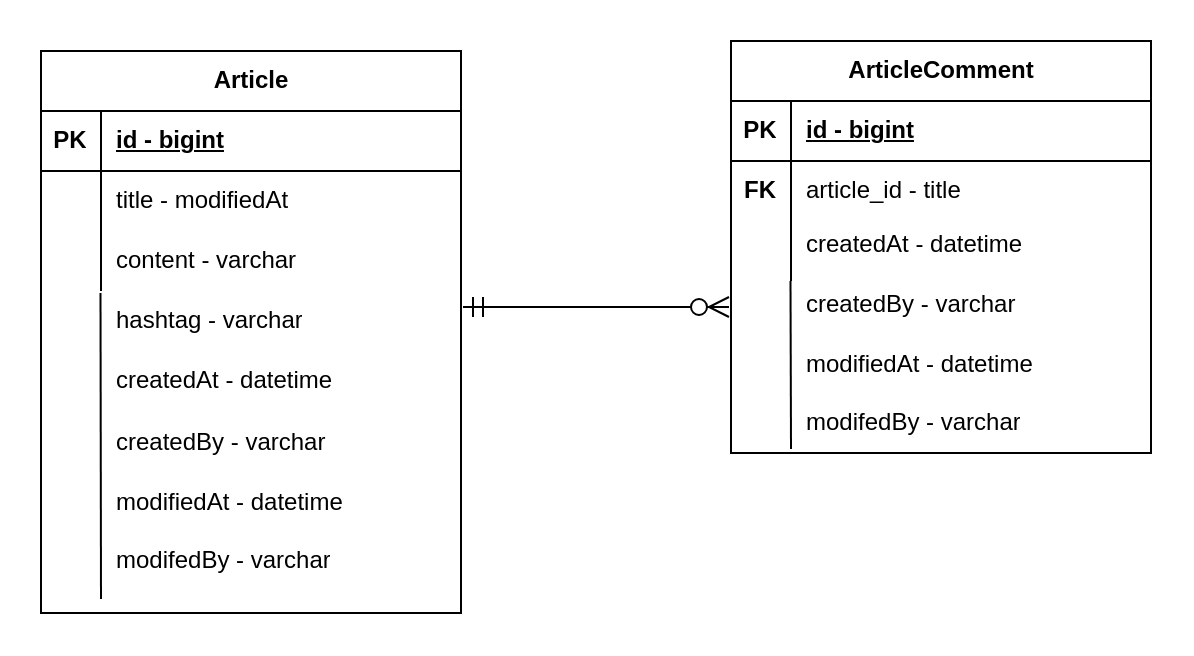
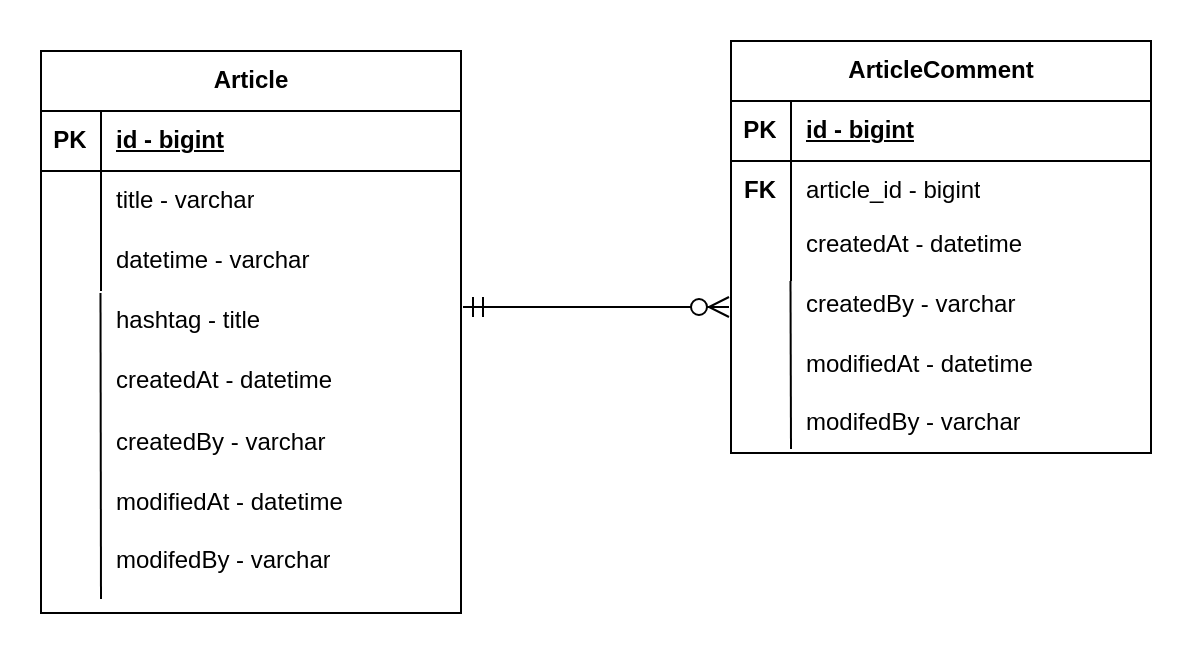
  <mxCell id="0" />
  <mxCell id="1" parent="0" />
  <mxCell id="2" value="Article" style="shape=table;startSize=30;container=1;collapsible=1;childLayout=tableLayout;fixedRows=1;rowLines=0;fontStyle=1;align=center;resizeLast=1;html=1;movable=1;resizable=1;rotatable=1;deletable=1;editable=1;locked=0;connectable=1;" vertex="1" parent="1"><mxGeometry x="20" y="25" width="210" height="281" as="geometry" /></mxCell>
  <mxCell id="3" value="" style="shape=tableRow;horizontal=0;startSize=0;swimlaneHead=0;swimlaneBody=0;fillColor=none;collapsible=0;dropTarget=0;points=[[0,0.5],[1,0.5]];portConstraint=eastwest;top=0;left=0;right=0;bottom=1;movable=1;resizable=1;rotatable=1;deletable=1;editable=1;locked=0;connectable=1;" vertex="1" parent="2"><mxGeometry y="30" width="210" height="30" as="geometry" /></mxCell>
  <mxCell id="4" value="PK" style="shape=partialRectangle;connectable=1;fillColor=none;top=0;left=0;bottom=0;right=0;fontStyle=1;overflow=hidden;whiteSpace=wrap;html=1;movable=1;resizable=1;rotatable=1;deletable=1;editable=1;locked=0;" vertex="1" parent="3"><mxGeometry width="30" height="30" as="geometry"><mxRectangle width="30" height="30" as="alternateBounds" /></mxGeometry></mxCell>
  <mxCell id="5" value="id - bigint" style="shape=partialRectangle;connectable=1;fillColor=none;top=0;left=0;bottom=0;right=0;align=left;spacingLeft=6;fontStyle=5;overflow=hidden;whiteSpace=wrap;html=1;movable=1;resizable=1;rotatable=1;deletable=1;editable=1;locked=0;" vertex="1" parent="3"><mxGeometry x="30" width="180" height="30" as="geometry"><mxRectangle width="180" height="30" as="alternateBounds" /></mxGeometry></mxCell>
  <mxCell id="6" value="" style="shape=tableRow;horizontal=0;startSize=0;swimlaneHead=0;swimlaneBody=0;fillColor=none;collapsible=0;dropTarget=0;points=[[0,0.5],[1,0.5]];portConstraint=eastwest;top=0;left=0;right=0;bottom=0;movable=1;resizable=1;rotatable=1;deletable=1;editable=1;locked=0;connectable=1;" vertex="1" parent="2"><mxGeometry y="60" width="210" height="30" as="geometry" /></mxCell>
  <mxCell id="7" value="" style="shape=partialRectangle;connectable=1;fillColor=none;top=0;left=0;bottom=0;right=0;editable=1;overflow=hidden;whiteSpace=wrap;html=1;movable=1;resizable=1;rotatable=1;deletable=1;locked=0;" vertex="1" parent="6"><mxGeometry width="30" height="30" as="geometry"><mxRectangle width="30" height="30" as="alternateBounds" /></mxGeometry></mxCell>
- <mxCell id="8" value="title - modifiedAt" style="shape=partialRectangle;connectable=1;fillColor=none;top=0;left=0;bottom=0;right=0;align=left;spacingLeft=6;overflow=hidden;whiteSpace=wrap;html=1;movable=1;resizable=1;rotatable=1;deletable=1;editable=1;locked=0;" vertex="1" parent="6"><mxGeometry x="30" width="180" height="30" as="geometry"><mxRectangle width="180" height="30" as="alternateBounds" /></mxGeometry></mxCell>
+ <mxCell id="8" value="title - varchar" style="shape=partialRectangle;connectable=1;fillColor=none;top=0;left=0;bottom=0;right=0;align=left;spacingLeft=6;overflow=hidden;whiteSpace=wrap;html=1;movable=1;resizable=1;rotatable=1;deletable=1;editable=1;locked=0;" vertex="1" parent="6"><mxGeometry x="30" width="180" height="30" as="geometry"><mxRectangle width="180" height="30" as="alternateBounds" /></mxGeometry></mxCell>
  <mxCell id="9" value="" style="shape=tableRow;horizontal=0;startSize=0;swimlaneHead=0;swimlaneBody=0;fillColor=none;collapsible=0;dropTarget=0;points=[[0,0.5],[1,0.5]];portConstraint=eastwest;top=0;left=0;right=0;bottom=0;movable=1;resizable=1;rotatable=1;deletable=1;editable=1;locked=0;connectable=1;" vertex="1" parent="2"><mxGeometry y="90" width="210" height="30" as="geometry" /></mxCell>
  <mxCell id="10" value="" style="shape=partialRectangle;connectable=1;fillColor=none;top=0;left=0;bottom=0;right=0;editable=1;overflow=hidden;whiteSpace=wrap;html=1;movable=1;resizable=1;rotatable=1;deletable=1;locked=0;" vertex="1" parent="9"><mxGeometry width="30" height="30" as="geometry"><mxRectangle width="30" height="30" as="alternateBounds" /></mxGeometry></mxCell>
- <mxCell id="11" value="content - varchar" style="shape=partialRectangle;connectable=1;fillColor=none;top=0;left=0;bottom=0;right=0;align=left;spacingLeft=6;overflow=hidden;whiteSpace=wrap;html=1;movable=1;resizable=1;rotatable=1;deletable=1;editable=1;locked=0;" vertex="1" parent="9"><mxGeometry x="30" width="180" height="30" as="geometry"><mxRectangle width="180" height="30" as="alternateBounds" /></mxGeometry></mxCell>
+ <mxCell id="11" value="datetime - varchar" style="shape=partialRectangle;connectable=1;fillColor=none;top=0;left=0;bottom=0;right=0;align=left;spacingLeft=6;overflow=hidden;whiteSpace=wrap;html=1;movable=1;resizable=1;rotatable=1;deletable=1;editable=1;locked=0;" vertex="1" parent="9"><mxGeometry x="30" width="180" height="30" as="geometry"><mxRectangle width="180" height="30" as="alternateBounds" /></mxGeometry></mxCell>
  <mxCell id="12" value="createdAt - datetime" style="shape=partialRectangle;connectable=1;fillColor=none;top=0;left=0;bottom=0;right=0;align=left;spacingLeft=6;overflow=hidden;whiteSpace=wrap;html=1;movable=1;resizable=1;rotatable=1;deletable=1;editable=1;locked=0;" vertex="1" parent="1"><mxGeometry x="50" y="175" width="180" height="30" as="geometry"><mxRectangle width="181.25" height="30" as="alternateBounds" /></mxGeometry></mxCell>
  <mxCell id="13" value="createdBy - varchar" style="shape=partialRectangle;connectable=1;fillColor=none;top=0;left=0;bottom=0;right=0;align=left;spacingLeft=6;overflow=hidden;whiteSpace=wrap;html=1;movable=1;resizable=1;rotatable=1;deletable=1;editable=1;locked=0;" vertex="1" parent="1"><mxGeometry x="50" y="206" width="180" height="30" as="geometry"><mxRectangle width="181.25" height="30" as="alternateBounds" /></mxGeometry></mxCell>
  <mxCell id="14" value="modifiedAt - datetime" style="shape=partialRectangle;connectable=1;fillColor=none;top=0;left=0;bottom=0;right=0;align=left;spacingLeft=6;overflow=hidden;whiteSpace=wrap;html=1;movable=1;resizable=1;rotatable=1;deletable=1;editable=1;locked=0;" vertex="1" parent="1"><mxGeometry x="50" y="236" width="180" height="30" as="geometry"><mxRectangle width="181.25" height="30" as="alternateBounds" /></mxGeometry></mxCell>
  <mxCell id="15" value="modifedBy - varchar" style="shape=partialRectangle;connectable=1;fillColor=none;top=0;left=0;bottom=0;right=0;align=left;spacingLeft=6;overflow=hidden;whiteSpace=wrap;html=1;movable=1;resizable=1;rotatable=1;deletable=1;editable=1;locked=0;" vertex="1" parent="1"><mxGeometry x="50" y="265" width="180" height="30" as="geometry"><mxRectangle width="181.25" height="30" as="alternateBounds" /></mxGeometry></mxCell>
  <mxCell id="16" value="" style="endArrow=none;html=1;rounded=0;fontSize=12;startSize=8;endSize=8;curved=1;movable=1;resizable=1;rotatable=1;deletable=1;editable=1;locked=0;connectable=1;" edge="1" parent="1"><mxGeometry width="50" height="50" relative="1" as="geometry"><mxPoint x="50" y="299" as="sourcePoint" /><mxPoint x="49.75" y="146" as="targetPoint" /></mxGeometry></mxCell>
  <mxCell id="17" value="ArticleComment" style="shape=table;startSize=30;container=1;collapsible=1;childLayout=tableLayout;fixedRows=1;rowLines=0;fontStyle=1;align=center;resizeLast=1;html=1;movable=1;resizable=1;rotatable=1;deletable=1;editable=1;locked=0;connectable=1;" vertex="1" parent="1"><mxGeometry x="365" y="20" width="210" height="206" as="geometry" /></mxCell>
  <mxCell id="18" value="" style="shape=tableRow;horizontal=0;startSize=0;swimlaneHead=0;swimlaneBody=0;fillColor=none;collapsible=0;dropTarget=0;points=[[0,0.5],[1,0.5]];portConstraint=eastwest;top=0;left=0;right=0;bottom=1;movable=1;resizable=1;rotatable=1;deletable=1;editable=1;locked=0;connectable=1;" vertex="1" parent="17"><mxGeometry y="30" width="210" height="30" as="geometry" /></mxCell>
  <mxCell id="19" value="PK" style="shape=partialRectangle;connectable=1;fillColor=none;top=0;left=0;bottom=0;right=0;fontStyle=1;overflow=hidden;whiteSpace=wrap;html=1;movable=1;resizable=1;rotatable=1;deletable=1;editable=1;locked=0;" vertex="1" parent="18"><mxGeometry width="30" height="30" as="geometry"><mxRectangle width="30" height="30" as="alternateBounds" /></mxGeometry></mxCell>
  <mxCell id="20" value="id - bigint" style="shape=partialRectangle;connectable=1;fillColor=none;top=0;left=0;bottom=0;right=0;align=left;spacingLeft=6;fontStyle=5;overflow=hidden;whiteSpace=wrap;html=1;movable=1;resizable=1;rotatable=1;deletable=1;editable=1;locked=0;" vertex="1" parent="18"><mxGeometry x="30" width="180" height="30" as="geometry"><mxRectangle width="180" height="30" as="alternateBounds" /></mxGeometry></mxCell>
  <mxCell id="21" value="" style="shape=tableRow;horizontal=0;startSize=0;swimlaneHead=0;swimlaneBody=0;fillColor=none;collapsible=0;dropTarget=0;points=[[0,0.5],[1,0.5]];portConstraint=eastwest;top=0;left=0;right=0;bottom=0;movable=1;resizable=1;rotatable=1;deletable=1;editable=1;locked=0;connectable=1;" vertex="1" parent="17"><mxGeometry y="60" width="210" height="30" as="geometry" /></mxCell>
  <mxCell id="22" value="&lt;b&gt;FK&lt;/b&gt;" style="shape=partialRectangle;connectable=1;fillColor=none;top=0;left=0;bottom=0;right=0;editable=1;overflow=hidden;whiteSpace=wrap;html=1;movable=1;resizable=1;rotatable=1;deletable=1;locked=0;" vertex="1" parent="21"><mxGeometry width="30" height="30" as="geometry"><mxRectangle width="30" height="30" as="alternateBounds" /></mxGeometry></mxCell>
- <mxCell id="23" value="article_id - title" style="shape=partialRectangle;connectable=1;fillColor=none;top=0;left=0;bottom=0;right=0;align=left;spacingLeft=6;overflow=hidden;whiteSpace=wrap;html=1;movable=1;resizable=1;rotatable=1;deletable=1;editable=1;locked=0;" vertex="1" parent="21"><mxGeometry x="30" width="180" height="30" as="geometry"><mxRectangle width="180" height="30" as="alternateBounds" /></mxGeometry></mxCell>
+ <mxCell id="23" value="article_id - bigint" style="shape=partialRectangle;connectable=1;fillColor=none;top=0;left=0;bottom=0;right=0;align=left;spacingLeft=6;overflow=hidden;whiteSpace=wrap;html=1;movable=1;resizable=1;rotatable=1;deletable=1;editable=1;locked=0;" vertex="1" parent="21"><mxGeometry x="30" width="180" height="30" as="geometry"><mxRectangle width="180" height="30" as="alternateBounds" /></mxGeometry></mxCell>
  <mxCell id="24" value="" style="shape=tableRow;horizontal=0;startSize=0;swimlaneHead=0;swimlaneBody=0;fillColor=none;collapsible=0;dropTarget=0;points=[[0,0.5],[1,0.5]];portConstraint=eastwest;top=0;left=0;right=0;bottom=0;movable=1;resizable=1;rotatable=1;deletable=1;editable=1;locked=0;connectable=1;" vertex="1" parent="17"><mxGeometry y="90" width="210" height="30" as="geometry" /></mxCell>
  <mxCell id="25" value="" style="shape=partialRectangle;connectable=1;fillColor=none;top=0;left=0;bottom=0;right=0;editable=1;overflow=hidden;whiteSpace=wrap;html=1;movable=1;resizable=1;rotatable=1;deletable=1;locked=0;" vertex="1" parent="24"><mxGeometry width="30" height="30" as="geometry"><mxRectangle width="30" height="30" as="alternateBounds" /></mxGeometry></mxCell>
  <mxCell id="26" value="" style="shape=partialRectangle;connectable=1;fillColor=none;top=0;left=0;bottom=0;right=0;align=left;spacingLeft=6;overflow=hidden;whiteSpace=wrap;html=1;movable=1;resizable=1;rotatable=1;deletable=1;editable=1;locked=0;" vertex="1" parent="24"><mxGeometry x="30" width="180" height="30" as="geometry"><mxRectangle width="180" height="30" as="alternateBounds" /></mxGeometry></mxCell>
  <mxCell id="27" value="createdAt - datetime" style="shape=partialRectangle;connectable=1;fillColor=none;top=0;left=0;bottom=0;right=0;align=left;spacingLeft=6;overflow=hidden;whiteSpace=wrap;html=1;movable=1;resizable=1;rotatable=1;deletable=1;editable=1;locked=0;" vertex="1" parent="1"><mxGeometry x="395" y="107" width="180" height="30" as="geometry"><mxRectangle width="181.25" height="30" as="alternateBounds" /></mxGeometry></mxCell>
  <mxCell id="28" value="createdBy - varchar" style="shape=partialRectangle;connectable=1;fillColor=none;top=0;left=0;bottom=0;right=0;align=left;spacingLeft=6;overflow=hidden;whiteSpace=wrap;html=1;movable=1;resizable=1;rotatable=1;deletable=1;editable=1;locked=0;" vertex="1" parent="1"><mxGeometry x="395" y="137" width="180" height="30" as="geometry"><mxRectangle width="181.25" height="30" as="alternateBounds" /></mxGeometry></mxCell>
  <mxCell id="29" value="modifiedAt - datetime" style="shape=partialRectangle;connectable=1;fillColor=none;top=0;left=0;bottom=0;right=0;align=left;spacingLeft=6;overflow=hidden;whiteSpace=wrap;html=1;movable=1;resizable=1;rotatable=1;deletable=1;editable=1;locked=0;" vertex="1" parent="1"><mxGeometry x="395" y="167" width="180" height="30" as="geometry"><mxRectangle width="181.25" height="30" as="alternateBounds" /></mxGeometry></mxCell>
  <mxCell id="30" value="modifedBy - varchar" style="shape=partialRectangle;connectable=1;fillColor=none;top=0;left=0;bottom=0;right=0;align=left;spacingLeft=6;overflow=hidden;whiteSpace=wrap;html=1;movable=1;resizable=1;rotatable=1;deletable=1;editable=1;locked=0;" vertex="1" parent="1"><mxGeometry x="395" y="196" width="180" height="30" as="geometry"><mxRectangle width="181.25" height="30" as="alternateBounds" /></mxGeometry></mxCell>
  <mxCell id="31" value="" style="endArrow=none;html=1;rounded=0;fontSize=12;startSize=8;endSize=8;curved=1;movable=1;resizable=1;rotatable=1;deletable=1;editable=1;locked=0;connectable=1;" edge="1" parent="1"><mxGeometry width="50" height="50" relative="1" as="geometry"><mxPoint x="395" y="224" as="sourcePoint" /><mxPoint x="394.75" y="140" as="targetPoint" /></mxGeometry></mxCell>
- <mxCell id="32" value="hashtag - varchar" style="shape=partialRectangle;connectable=1;fillColor=none;top=0;left=0;bottom=0;right=0;align=left;spacingLeft=6;overflow=hidden;whiteSpace=wrap;html=1;movable=1;resizable=1;rotatable=1;deletable=1;editable=1;locked=0;" vertex="1" parent="1"><mxGeometry x="50" y="145" width="180" height="30" as="geometry"><mxRectangle width="180" height="30" as="alternateBounds" /></mxGeometry></mxCell>
+ <mxCell id="32" value="hashtag - title" style="shape=partialRectangle;connectable=1;fillColor=none;top=0;left=0;bottom=0;right=0;align=left;spacingLeft=6;overflow=hidden;whiteSpace=wrap;html=1;movable=1;resizable=1;rotatable=1;deletable=1;editable=1;locked=0;" vertex="1" parent="1"><mxGeometry x="50" y="145" width="180" height="30" as="geometry"><mxRectangle width="180" height="30" as="alternateBounds" /></mxGeometry></mxCell>
  <mxCell id="33" value="" style="edgeStyle=entityRelationEdgeStyle;fontSize=12;html=1;endArrow=ERzeroToMany;startArrow=ERmandOne;rounded=0;startSize=8;endSize=8;curved=1;" edge="1" parent="1"><mxGeometry width="100" height="100" relative="1" as="geometry"><mxPoint x="231" y="153" as="sourcePoint" /><mxPoint x="364" y="153" as="targetPoint" /></mxGeometry></mxCell>
